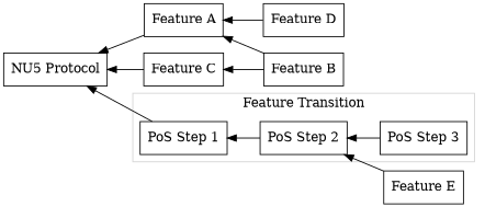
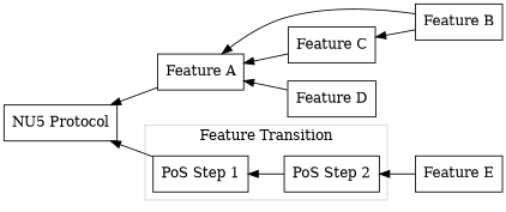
  digraph {
    color=lightgrey
    rankdir=RL
    node [shape=box]
    n1 [label="PoS Step 2"]
    n2 [label="PoS Step 1"]
-   n3 [label="PoS Step 3"]
    n4 [label="NU5 Protocol"]
    n5 [label="Feature A"]
    n6 [label="Feature B"]
    n7 [label="Feature C"]
    n8 [label="Feature D"]
    n9 [label="Feature E"]
    subgraph cluster_1 {
      label="Feature Transition"
      n1
      n2
-     n3
    }
    n1 -> n2
    n2 -> n4
-   n3 -> n1
    n5 -> n4
    n6 -> n5
    n6 -> n7
-   n7 -> n4
+   n7 -> n5
    n8 -> n5
    n9 -> n1
  }
